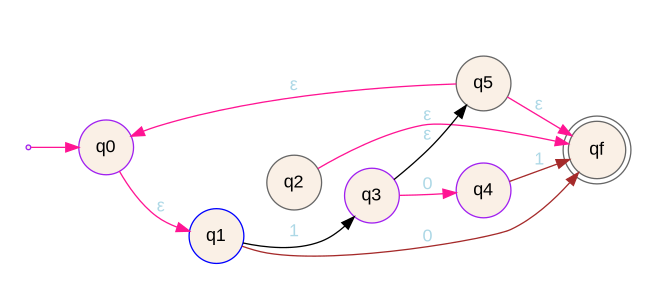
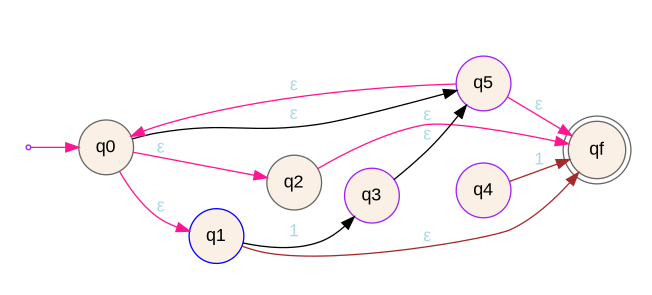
  digraph {
    fontname="Liberation Sans"
    rankdir=LR
    node [color=gray40 fillcolor=linen fontname="Liberation Sans" shape=circle style=filled]
    edge [color=deeppink fontcolor=lightblue fontname="Liberation Sans"]
    n1 [color=purple label=Start shape=point]
-   q0 [color=purple]
+   q0
    q1 [color=blue]
    q2
-   q5
+   q5 [color=purple]
    q3 [color=purple]
    qf [shape=doublecircle]
    q4 [color=purple]
    subgraph cluster_1 {
      color=white
      fontcolor=white
      label="Construct an ε-NFA from the following regular expression: (0+1)*01(0+1)11"
      n1
      q0
      q1
      q2
      q5
      q3
      qf
      q4
    }
    n1 -> q0
    q0 -> q1 [label="ε"]
+   q0 -> q2 [label="ε"]
+   q0 -> q5 [color=black label="ε"]
    q1 -> q3 [color=black label=1]
-   q1 -> qf [color=brown label=0]
+   q1 -> qf [color=brown label="ε"]
    q2 -> qf [label="ε"]
    q5 -> q0 [label="ε"]
    q5 -> qf [label="ε"]
    q3 -> q5 [color=black label="ε"]
-   q3 -> q4 [label=0]
    q4 -> qf [color=brown label=1]
  }
